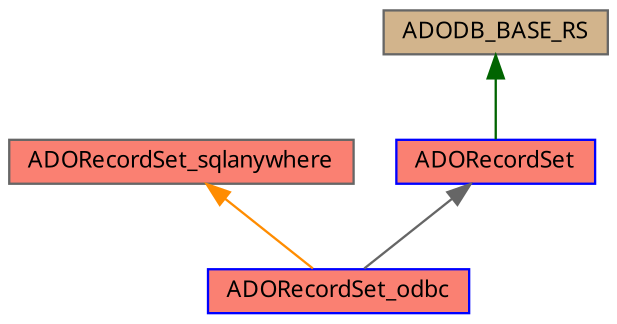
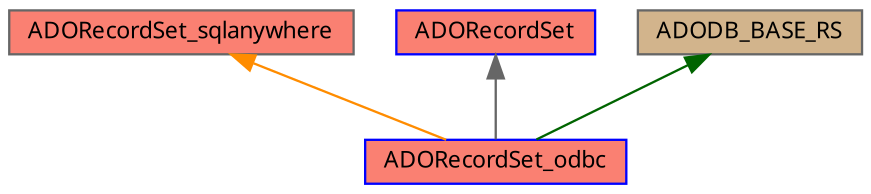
  digraph {
    node [color=gray40 fillcolor=salmon fontname="FreeSans.ttf" fontsize=10 shape=record style=filled]
    edge [dir=back fontname="FreeSans.ttf" fontsize=10 labelfontname="FreeSans.ttf" labelfontsize=10 style=solid]
    n1 [fontcolor=black height=0.2 label=ADORecordSet_sqlanywhere width=0.4]
    n2 [color=blue height=0.2 label=ADORecordSet_odbc width=0.4]
    n3 [color=blue height=0.2 label=ADORecordSet width=0.4]
    n4 [fillcolor=tan height=0.2 label=ADODB_BASE_RS width=0.4]
    n1 -> n2 [color=darkorange]
    n3 -> n2 [color=gray40]
-   n4 -> n3 [color=darkgreen]
+   n4 -> n2 [color=darkgreen]
  }
